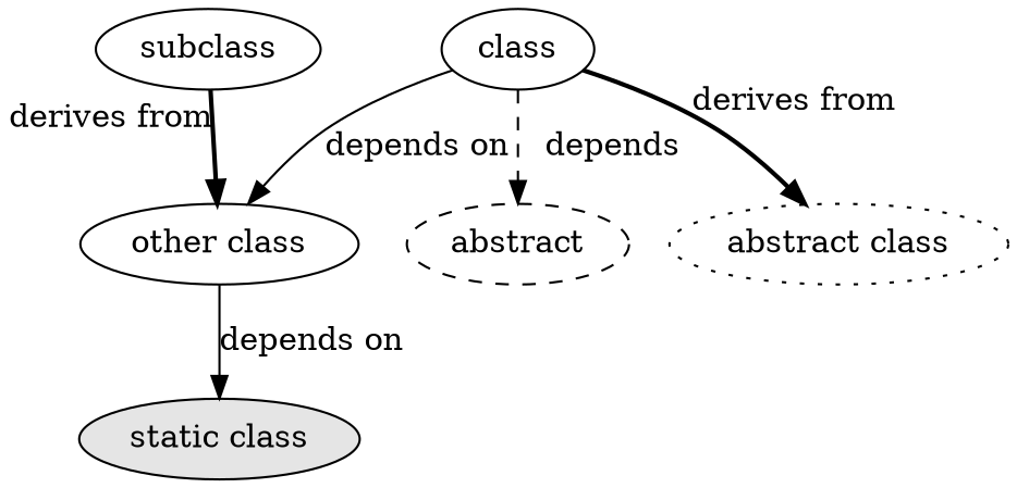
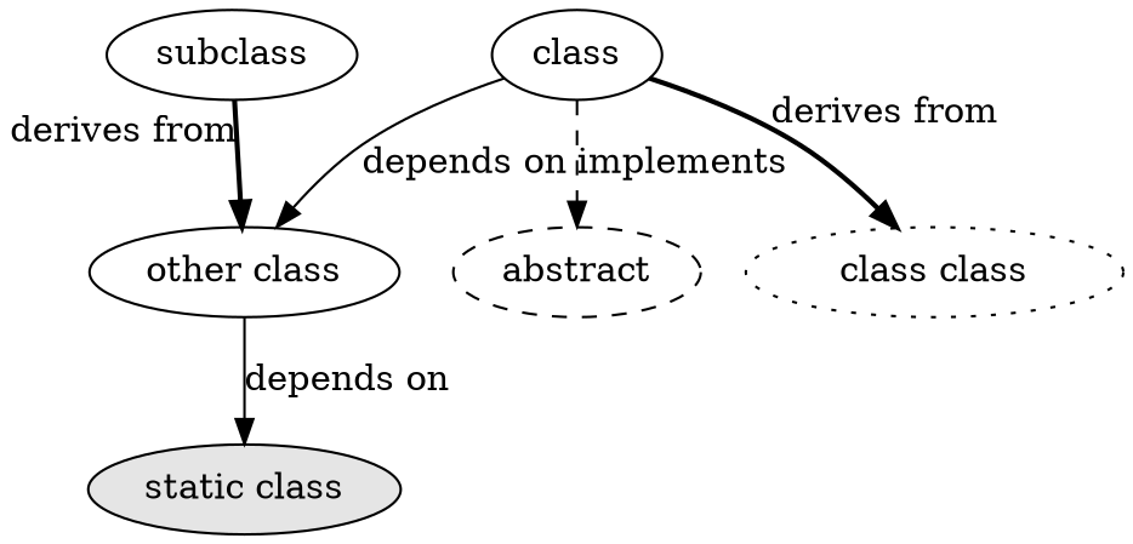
  strict digraph {
-   "abstract class" [style=dotted]
+   "abstract class" [style=dotted label="class class"]
    subclass
    "other class"
    class
    n5 [label=abstract style=dashed]
    "static class" [fillcolor=gray90 style=filled]
    subclass -> "other class" [style=bold xlabel="derives from"]
    "other class" -> "static class" [label="depends on"]
    class -> "abstract class" [style=bold xlabel="derives from"]
    class -> "other class" [label="depends on"]
-   class -> n5 [label=depends style=dashed]
+   class -> n5 [label=implements style=dashed]
  }
